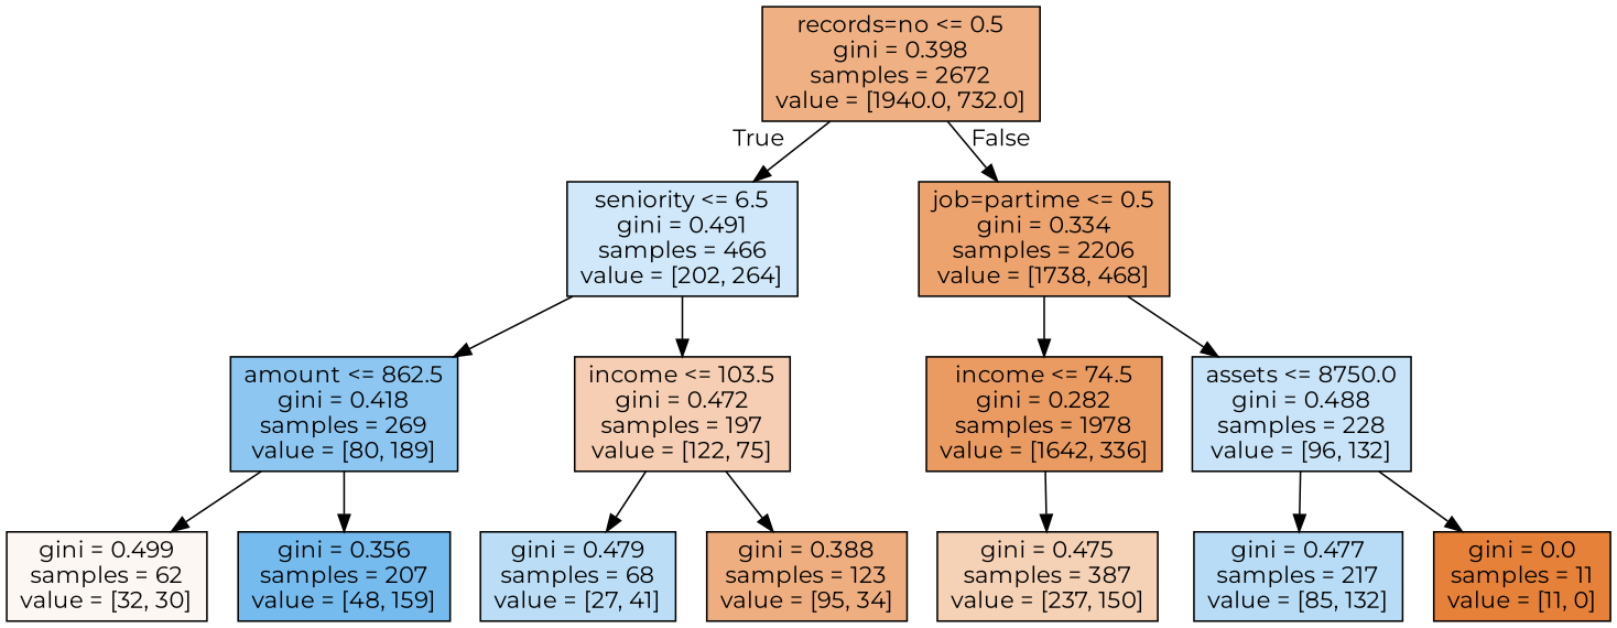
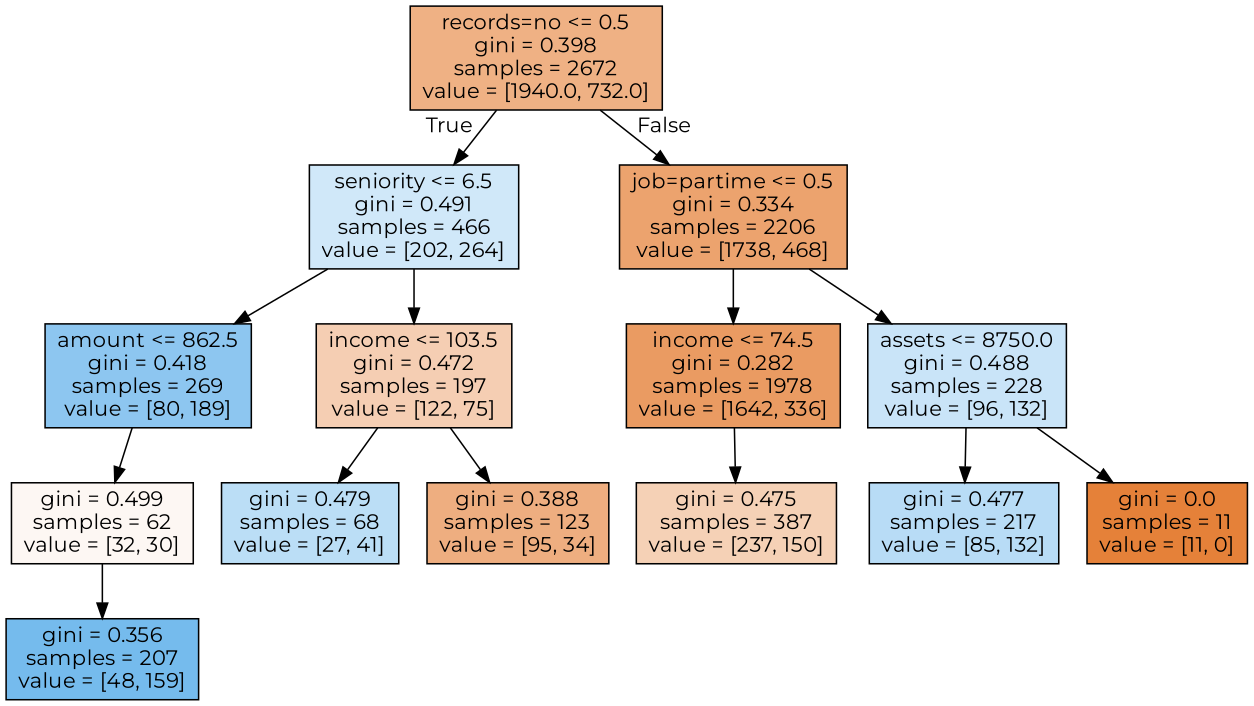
  digraph {
    fontname=Montserrat
    node [color=black fontname=Montserrat shape=box style=filled]
    edge [fontname=Montserrat]
    n1 [fillcolor="#efb184" label="records=no <= 0.5\ngini = 0.398\nsamples = 2672\nvalue = [1940.0, 732.0]"]
    n2 [fillcolor="#d0e8f9" label="seniority <= 6.5\ngini = 0.491\nsamples = 466\nvalue = [202, 264]"]
    n3 [fillcolor="#eca36e" label="job=partime <= 0.5\ngini = 0.334\nsamples = 2206\nvalue = [1738, 468]"]
    n4 [fillcolor="#8dc6f0" label="amount <= 862.5\ngini = 0.418\nsamples = 269\nvalue = [80, 189]"]
    n5 [fillcolor="#f5ceb3" label="income <= 103.5\ngini = 0.472\nsamples = 197\nvalue = [122, 75]"]
    n6 [fillcolor="#ea9b62" label="income <= 74.5\ngini = 0.282\nsamples = 1978\nvalue = [1642, 336]"]
    n7 [fillcolor="#c9e4f8" label="assets <= 8750.0\ngini = 0.488\nsamples = 228\nvalue = [96, 132]"]
    n8 [fillcolor="#fdf7f3" label="gini = 0.499\nsamples = 62\nvalue = [32, 30]"]
    n9 [fillcolor="#75bbed" label="gini = 0.356\nsamples = 207\nvalue = [48, 159]"]
    n10 [fillcolor="#bbdef6" label="gini = 0.479\nsamples = 68\nvalue = [27, 41]"]
    n11 [fillcolor="#eeae80" label="gini = 0.388\nsamples = 123\nvalue = [95, 34]"]
    n12 [fillcolor="#f5d1b6" label="gini = 0.475\nsamples = 387\nvalue = [237, 150]"]
    n13 [fillcolor="#b8dcf6" label="gini = 0.477\nsamples = 217\nvalue = [85, 132]"]
    n14 [fillcolor="#e58139" label="gini = 0.0\nsamples = 11\nvalue = [11, 0]"]
    n1 -> n2 [headlabel=True labelangle=45 labeldistance=2.5]
    n1 -> n3 [headlabel=False labelangle=-45 labeldistance=2.5]
    n2 -> n4
    n2 -> n5
    n3 -> n6
    n3 -> n7
    n4 -> n8
-   n4 -> n9
+   n8 -> n9
    n5 -> n10
    n5 -> n11
    n6 -> n12
    n7 -> n13
    n7 -> n14
  }
